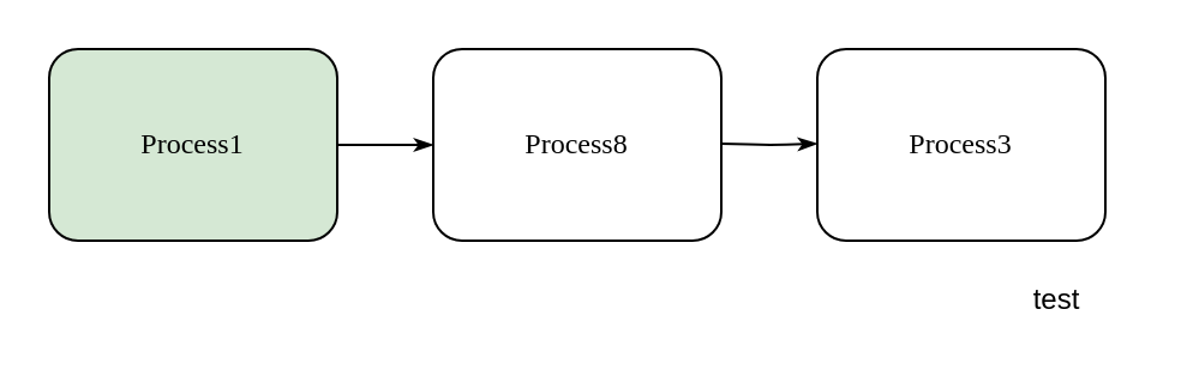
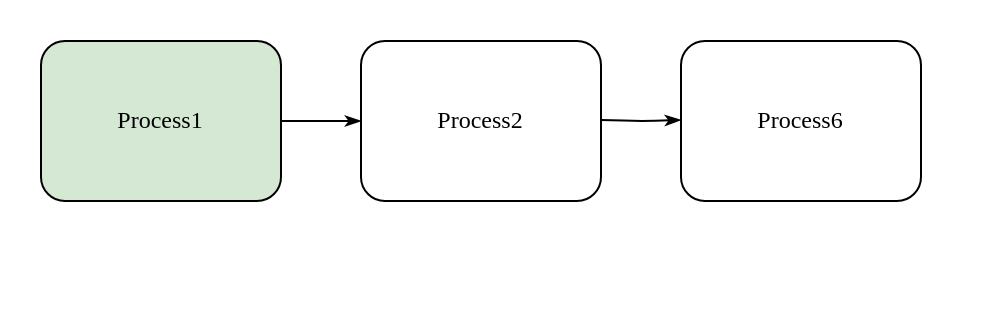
  <mxCell id="0" />
  <mxCell id="1" parent="0" />
  <mxCell id="2" style="edgeStyle=orthogonalEdgeStyle;rounded=1;html=1;labelBackgroundColor=none;startArrow=none;startFill=0;startSize=5;endArrow=classicThin;endFill=1;endSize=5;jettySize=auto;orthogonalLoop=1;strokeWidth=1;fontFamily=Verdana;fontSize=8;exitX=1;exitY=0.5;exitDx=0;exitDy=0;" parent="1" source="3" target="4" edge="1"><mxGeometry relative="1" as="geometry"><mxPoint x="40" y="300" as="sourcePoint" /></mxGeometry></mxCell>
  <mxCell id="3" value="Process1" style="rounded=1;whiteSpace=wrap;html=1;shadow=0;labelBackgroundColor=none;strokeWidth=1;fontFamily=Verdana;fontSize=12;align=center;fillColor=#d5e8d4;" parent="1" vertex="1"><mxGeometry x="20" y="20" width="120" height="80" as="geometry" /></mxCell>
- <mxCell id="4" value="Process8" style="rounded=1;whiteSpace=wrap;html=1;shadow=0;labelBackgroundColor=none;strokeWidth=1;fontFamily=Verdana;fontSize=12;align=center;" parent="1" vertex="1"><mxGeometry x="180" y="20" width="120" height="80" as="geometry" /></mxCell>
- <mxCell id="5" value="Process3" style="rounded=1;whiteSpace=wrap;html=1;shadow=0;labelBackgroundColor=none;strokeWidth=1;fontFamily=Verdana;fontSize=12;align=center;" parent="1" vertex="1"><mxGeometry x="340" y="20" width="120" height="80" as="geometry" /></mxCell>
+ <mxCell id="4" value="Process2" style="rounded=1;whiteSpace=wrap;html=1;shadow=0;labelBackgroundColor=none;strokeWidth=1;fontFamily=Verdana;fontSize=12;align=center;" parent="1" vertex="1"><mxGeometry x="180" y="20" width="120" height="80" as="geometry" /></mxCell>
+ <mxCell id="5" value="Process6" style="rounded=1;whiteSpace=wrap;html=1;shadow=0;labelBackgroundColor=none;strokeWidth=1;fontFamily=Verdana;fontSize=12;align=center;" parent="1" vertex="1"><mxGeometry x="340" y="20" width="120" height="80" as="geometry" /></mxCell>
  <mxCell id="6" style="edgeStyle=orthogonalEdgeStyle;rounded=1;html=1;labelBackgroundColor=none;startArrow=none;startFill=0;startSize=5;endArrow=classicThin;endFill=1;endSize=5;jettySize=auto;orthogonalLoop=1;strokeWidth=1;fontFamily=Verdana;fontSize=8;exitX=1;exitY=0.5;exitDx=0;exitDy=0;" parent="1" edge="1"><mxGeometry relative="1" as="geometry"><mxPoint x="300" y="59.5" as="sourcePoint" /><mxPoint x="340" y="59.5" as="targetPoint" /></mxGeometry></mxCell>
- <mxCell id="7" value="test" style="text;html=1;align=center;verticalAlign=middle;whiteSpace=wrap;rounded=0;" vertex="1" parent="1"><mxGeometry x="410" y="110" width="60" height="30" as="geometry" /></mxCell>
